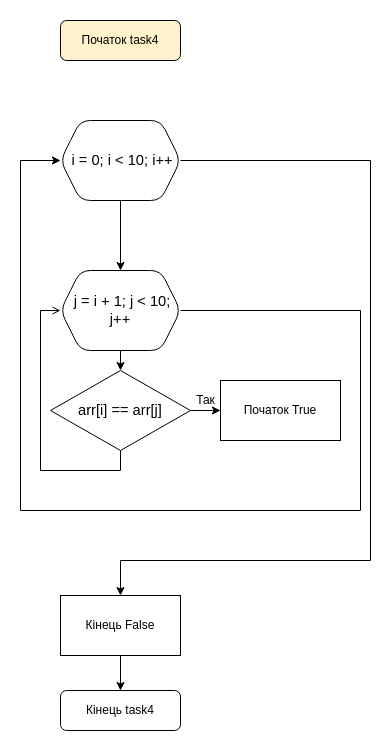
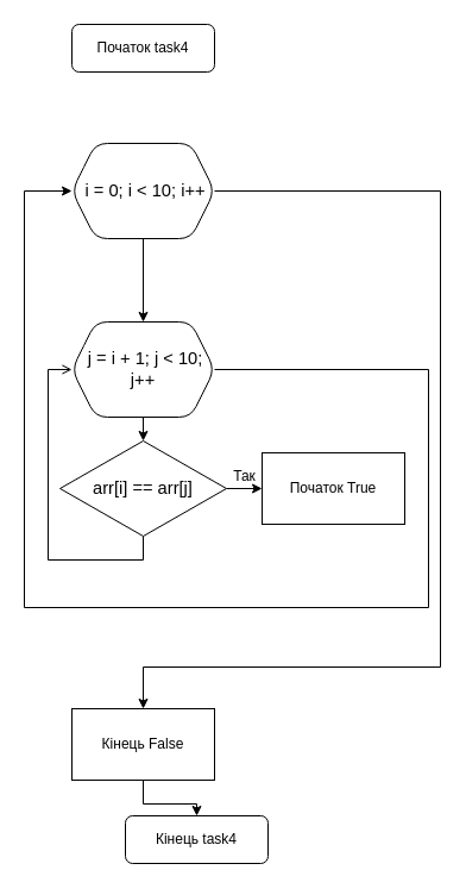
  <mxCell id="0" />
  <mxCell id="1" parent="0" />
- <mxCell id="2" value="Початок task4" style="rounded=1;whiteSpace=wrap;html=1;fontSize=12;glass=0;strokeWidth=1;shadow=0;fillColor=#fff2cc;" vertex="1" parent="1"><mxGeometry x="60" y="20" width="120" height="40" as="geometry" /></mxCell>
- <mxCell id="3" value="Кінець task4" style="rounded=1;whiteSpace=wrap;html=1;fontSize=12;glass=0;strokeWidth=1;shadow=0;" vertex="1" parent="1"><mxGeometry x="60" y="690" width="120" height="40" as="geometry" /></mxCell>
+ <mxCell id="2" value="Початок task4" style="rounded=1;whiteSpace=wrap;html=1;fontSize=12;glass=0;strokeWidth=1;shadow=0;" vertex="1" parent="1"><mxGeometry x="60" y="20" width="120" height="40" as="geometry" /></mxCell>
+ <mxCell id="3" value="Кінець task4" style="rounded=1;whiteSpace=wrap;html=1;fontSize=12;glass=0;strokeWidth=1;shadow=0;" vertex="1" parent="1"><mxGeometry x="105" y="685" width="120" height="40" as="geometry" /></mxCell>
  <mxCell id="4" value="" style="edgeStyle=orthogonalEdgeStyle;rounded=0;orthogonalLoop=1;jettySize=auto;html=1;" edge="1" parent="1" source="6"><mxGeometry relative="1" as="geometry"><mxPoint x="120" y="370" as="targetPoint" /></mxGeometry></mxCell>
  <mxCell id="5" style="edgeStyle=orthogonalEdgeStyle;rounded=0;orthogonalLoop=1;jettySize=auto;html=1;exitX=1;exitY=0.5;exitDx=0;exitDy=0;entryX=0;entryY=0.5;entryDx=0;entryDy=0;" edge="1" parent="1" source="6" target="14"><mxGeometry relative="1" as="geometry"><mxPoint x="-10" y="160" as="targetPoint" /><Array as="points"><mxPoint x="360" y="310" /><mxPoint x="360" y="510" /><mxPoint x="20" y="510" /><mxPoint x="20" y="160" /></Array></mxGeometry></mxCell>
  <mxCell id="6" value="&lt;span id=&quot;docs-internal-guid-4c9b2063-7fff-ea54-ed30-79b918d0f857&quot;&gt;&lt;span style=&quot;font-size: 11pt ; font-family: &amp;#34;calibri&amp;#34; , sans-serif ; background-color: transparent ; vertical-align: baseline&quot;&gt;&amp;nbsp;j = i + 1; j &amp;lt; 10; j++&lt;/span&gt;&lt;/span&gt;" style="shape=hexagon;perimeter=hexagonPerimeter2;whiteSpace=wrap;html=1;fixedSize=1;rounded=1;shadow=0;strokeWidth=1;glass=0;" vertex="1" parent="1"><mxGeometry x="60" y="270" width="120" height="80" as="geometry" /></mxCell>
  <mxCell id="7" value="" style="edgeStyle=orthogonalEdgeStyle;rounded=0;orthogonalLoop=1;jettySize=auto;html=1;" edge="1" parent="1" source="9" target="10"><mxGeometry relative="1" as="geometry" /></mxCell>
  <mxCell id="8" style="edgeStyle=orthogonalEdgeStyle;rounded=0;orthogonalLoop=1;jettySize=auto;html=1;exitX=0.5;exitY=1;exitDx=0;exitDy=0;entryX=0;entryY=0.5;entryDx=0;entryDy=0;endArrow=open;" edge="1" parent="1" source="9" target="6"><mxGeometry relative="1" as="geometry"><mxPoint x="30" y="310" as="targetPoint" /><Array as="points"><mxPoint x="120" y="470" /><mxPoint x="40" y="470" /><mxPoint x="40" y="310" /></Array></mxGeometry></mxCell>
  <mxCell id="9" value="&lt;span id=&quot;docs-internal-guid-3239bdd4-7fff-05d2-49c1-e8b8d7549b56&quot;&gt;&lt;span style=&quot;font-size: 11pt ; font-family: &amp;#34;calibri&amp;#34; , sans-serif ; background-color: transparent ; vertical-align: baseline&quot;&gt;arr[i] == arr[j]&lt;/span&gt;&lt;/span&gt;" style="rhombus;whiteSpace=wrap;html=1;" vertex="1" parent="1"><mxGeometry x="50" y="370" width="140" height="80" as="geometry" /></mxCell>
  <mxCell id="10" value="Початок True" style="whiteSpace=wrap;html=1;" vertex="1" parent="1"><mxGeometry x="220" y="380" width="120" height="60" as="geometry" /></mxCell>
  <mxCell id="11" value="Так" style="text;html=1;align=center;verticalAlign=middle;resizable=0;points=[];autosize=1;" vertex="1" parent="1"><mxGeometry x="190" y="390" width="30" height="20" as="geometry" /></mxCell>
  <mxCell id="12" style="edgeStyle=orthogonalEdgeStyle;rounded=0;orthogonalLoop=1;jettySize=auto;html=1;exitX=0.5;exitY=1;exitDx=0;exitDy=0;entryX=0.5;entryY=0;entryDx=0;entryDy=0;" edge="1" parent="1" source="14" target="6"><mxGeometry relative="1" as="geometry"><mxPoint x="120" y="240" as="sourcePoint" /></mxGeometry></mxCell>
  <mxCell id="13" style="edgeStyle=orthogonalEdgeStyle;rounded=0;orthogonalLoop=1;jettySize=auto;html=1;exitX=1;exitY=0.5;exitDx=0;exitDy=0;entryX=0.5;entryY=0;entryDx=0;entryDy=0;" edge="1" parent="1" source="14" target="16"><mxGeometry relative="1" as="geometry"><mxPoint x="140" y="570" as="targetPoint" /><Array as="points"><mxPoint x="370" y="160" /><mxPoint x="370" y="560" /><mxPoint x="120" y="560" /></Array></mxGeometry></mxCell>
  <mxCell id="14" value="&lt;span id=&quot;docs-internal-guid-ea2d6341-7fff-c52e-f357-d4ca5caa0adf&quot;&gt;&lt;span style=&quot;font-size: 11pt ; font-family: &amp;#34;calibri&amp;#34; , sans-serif ; background-color: transparent ; vertical-align: baseline&quot;&gt;&amp;nbsp;i = 0; i &amp;lt; 10; i++&lt;/span&gt;&lt;/span&gt;" style="shape=hexagon;perimeter=hexagonPerimeter2;whiteSpace=wrap;html=1;fixedSize=1;rounded=1;shadow=0;strokeWidth=1;glass=0;" vertex="1" parent="1"><mxGeometry x="60" y="120" width="120" height="80" as="geometry" /></mxCell>
  <mxCell id="15" style="edgeStyle=orthogonalEdgeStyle;rounded=0;orthogonalLoop=1;jettySize=auto;html=1;exitX=0.5;exitY=1;exitDx=0;exitDy=0;entryX=0.5;entryY=0;entryDx=0;entryDy=0;" edge="1" parent="1" source="16" target="3"><mxGeometry relative="1" as="geometry" /></mxCell>
  <mxCell id="16" value="Кінець False" style="whiteSpace=wrap;html=1;" vertex="1" parent="1"><mxGeometry x="60" y="595" width="120" height="60" as="geometry" /></mxCell>
